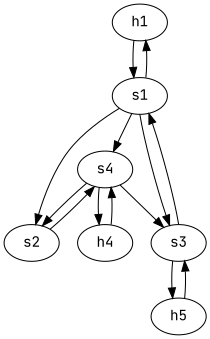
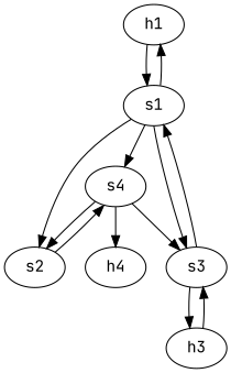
  digraph {
    fontname="JetBrains Mono"
    node [fontname="JetBrains Mono" type=switch]
    edge [capacity="1Gbps" cost=1 dst_port=1 fontname="JetBrains Mono" src_port=1]
    h1 [ip="172.31.1.100" mac="00:00:00:00:00:01" type=host]
    s1 [ip="172.31.1.1"]
    s2 [ip="172.31.2.1"]
    s3 [ip="172.31.3.1"]
    s4 [ip="172.31.4.1"]
-   h3 [ip="172.31.3.100" mac="00:00:00:00:00:03" type=host label=h5]
+   h3 [ip="172.31.3.100" mac="00:00:00:00:00:03" type=host]
    h4 [ip="172.31.4.100" mac="00:00:00:00:00:04" type=host]
    h1 -> s1
    s1 -> h1
    s1 -> s2 [dst_port=2 src_port=2]
    s1 -> s3 [dst_port=3 src_port=3]
    s1 -> s4 [dst_port=4 src_port=4]
    s2 -> s4 [dst_port=2 src_port=3]
    s3 -> s1 [dst_port=3 src_port=3]
    s3 -> h3
    s4 -> s2 [dst_port=3 src_port=2]
    s4 -> s3 [dst_port=2 src_port=3]
    s4 -> h4
    h3 -> s3
-   h4 -> s4
  }
